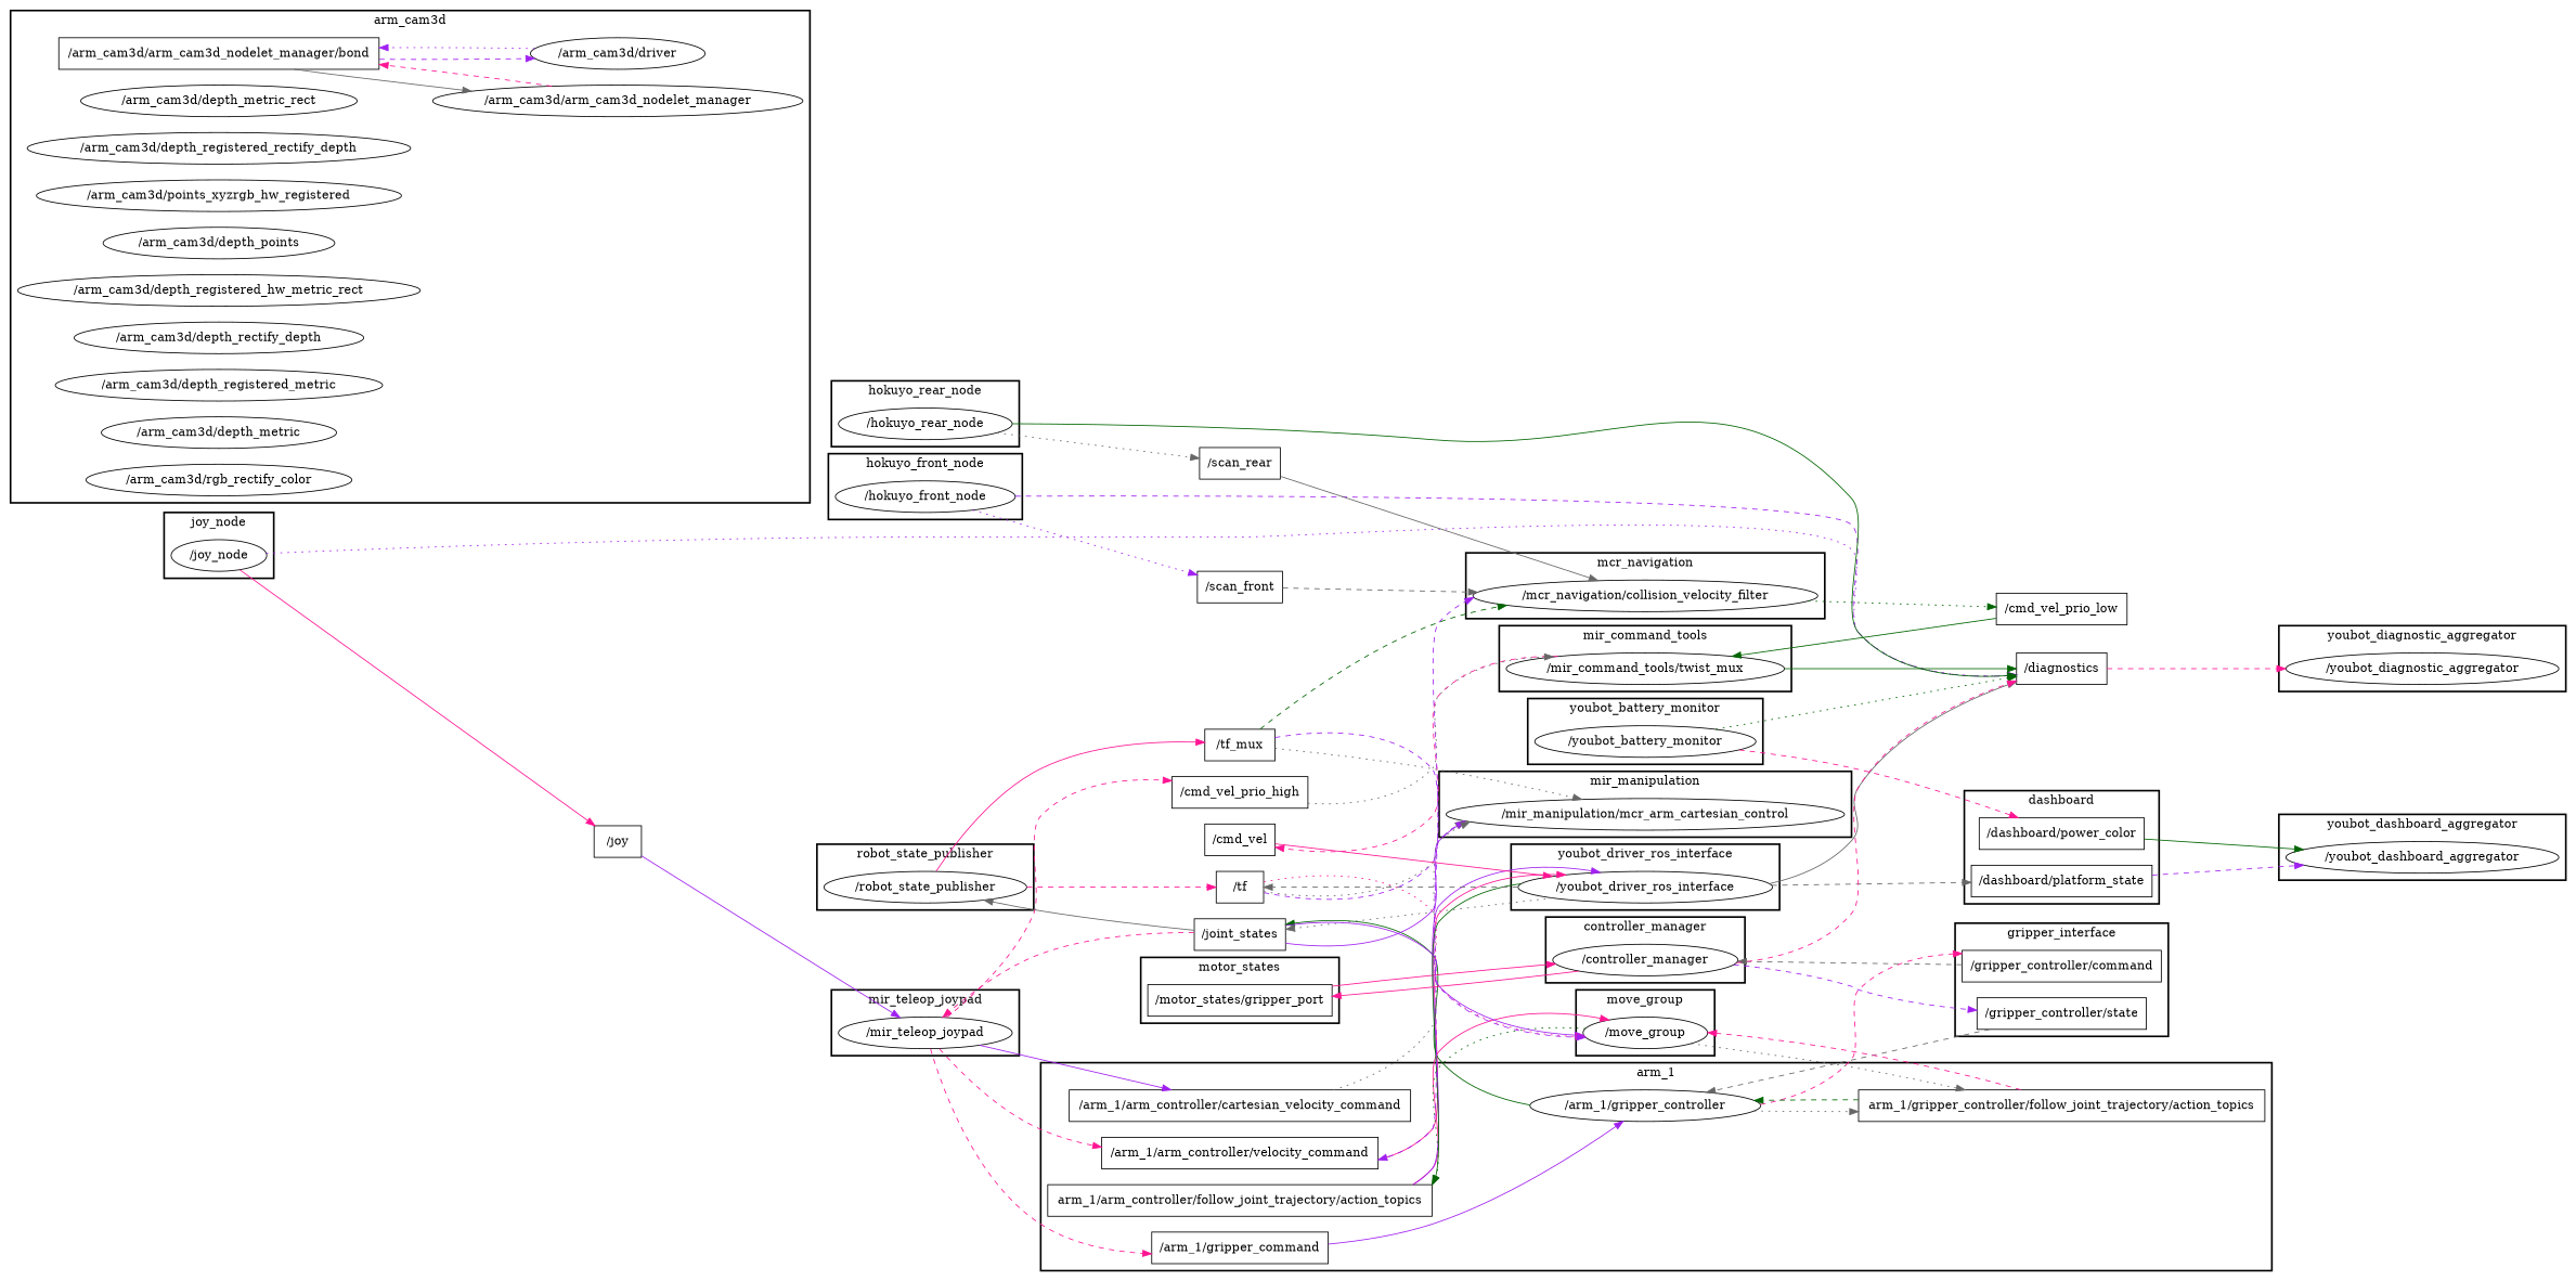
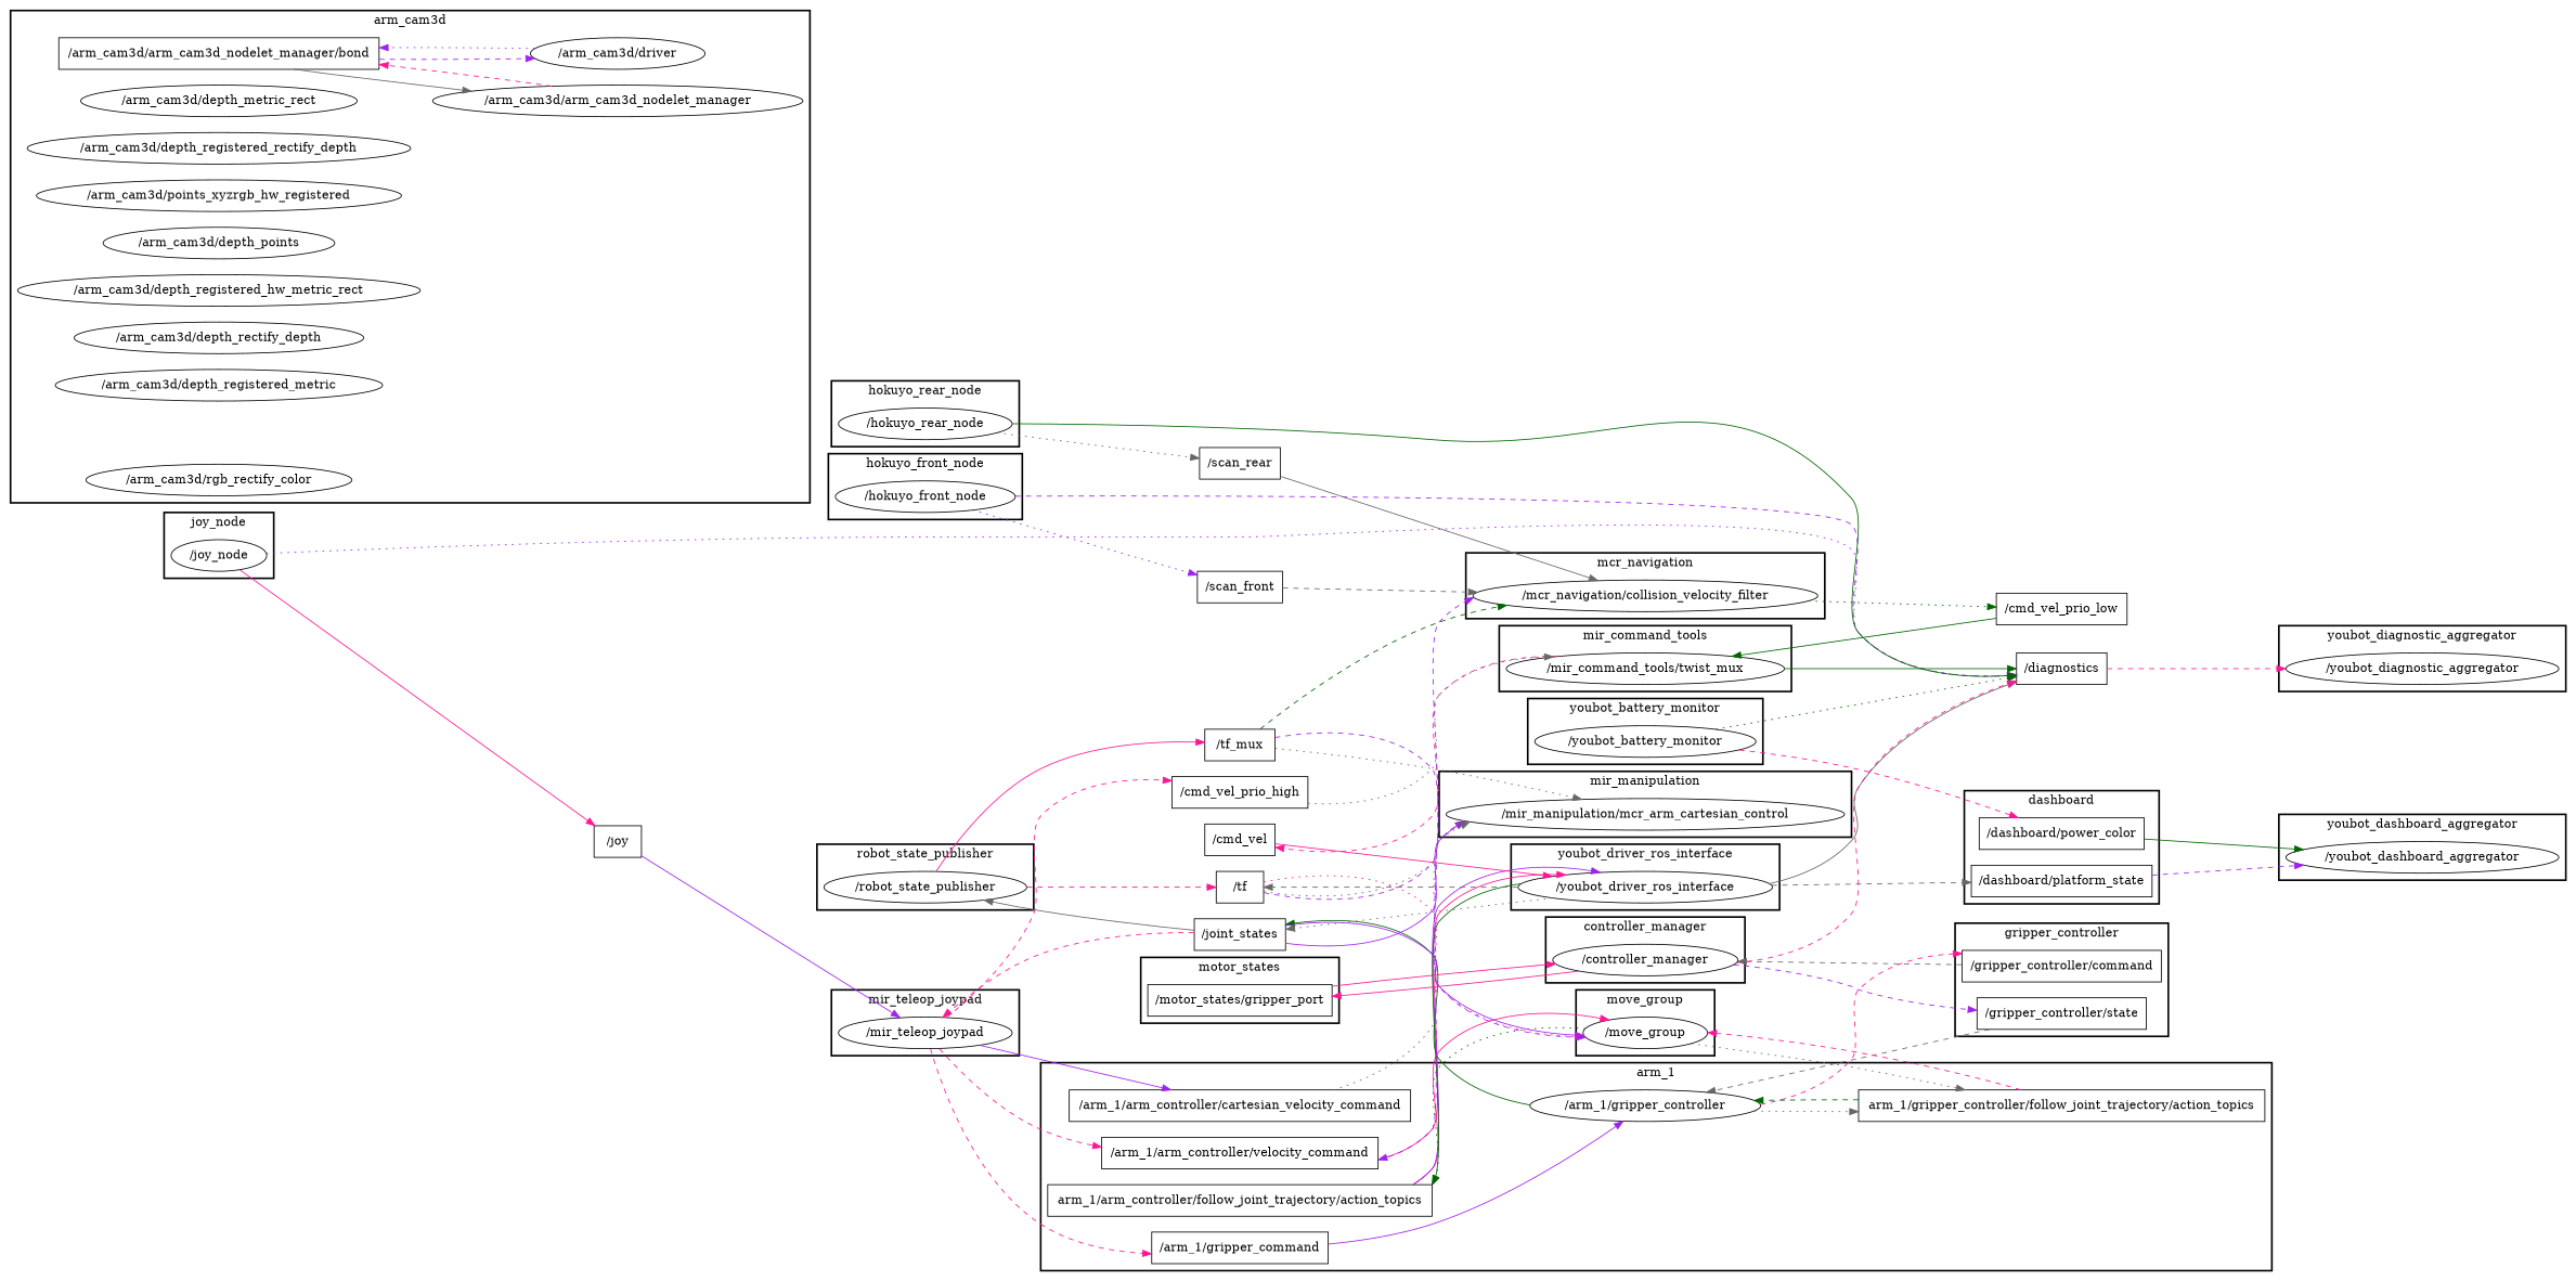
  digraph {
    compound=True
    rank=same
    rankdir=LR
    ranksep=0.2
    node [shape=ellipse]
    edge [color=deeppink penwidth=1 style=dashed]
    n1 [height=0.5 label="/gripper_controller/command" shape=box width=3.1528]
    n2 [height=0.5 label="/gripper_controller/state" shape=box width=2.6806]
    n3 [height=0.5 label="/dashboard/platform_state" shape=box width=2.8611]
    n4 [height=0.5 label="/dashboard/power_color" shape=box width=2.6111]
    n5 [height=0.5 label="/arm_1/arm_controller/velocity_command" shape=box width=4.375]
    n6 [height=0.5 label="/arm_1/gripper_command" shape=box width=2.7917]
    n7 [height=0.5 label="/arm_1/gripper_controller" width=3.6469]
    n8 [height=0.5 label="arm_1/gripper_controller/follow_joint_trajectory/action_topics" shape=box width=6.4306]
    n9 [height=0.5 label="/arm_1/arm_controller/cartesian_velocity_command" shape=box width=5.4028]
    n10 [height=0.5 label="arm_1/arm_controller/follow_joint_trajectory/action_topics" shape=box width=6.0833]
    n11 [height=0.5 label="/motor_states/gripper_port" shape=box width=2.9167]
    n12 [height=0.5 label="/arm_cam3d/arm_cam3d_nodelet_manager/bond" shape=box width=5.0694]
    n13 [height=0.5 label="/arm_cam3d/arm_cam3d_nodelet_manager" width=5.8675]
    n14 [height=0.5 label="/arm_cam3d/driver" width=2.7623]
    n15 [height=0.5 label="/arm_cam3d/depth_metric_rect" width=4.3691]
    n16 [height=0.5 label="/arm_cam3d/depth_registered_rectify_depth" width=6.0661]
    n17 [height=0.5 label="/arm_cam3d/points_xyzrgb_hw_registered" width=5.7773]
    n18 [height=0.5 label="/arm_cam3d/depth_points" width=3.665]
    n19 [height=0.5 label="/arm_cam3d/depth_registered_hw_metric_rect" width=6.373]
    n20 [height=0.5 label="/arm_cam3d/depth_rectify_depth" width=4.5857]
    n21 [height=0.5 label="/arm_cam3d/depth_registered_metric" width=5.1815]
-   n22 [height=0.5 label="/arm_cam3d/depth_metric" width=3.7191]
    n23 [height=0.5 label="/arm_cam3d/rgb_rectify_color" width=4.2066]
    n24 [height=0.5 label="/hokuyo_front_node" width=2.8525]
    n25 [height=0.5 label="/joy_node" width=1.5165]
    n26 [height=0.5 label="/move_group" width=1.9679]
    n27 [height=0.5 label="/youbot_diagnostic_aggregator" width=4.3149]
    n28 [height=0.5 label="/robot_state_publisher" width=3.2136]
    n29 [height=0.5 label="/mir_command_tools/twist_mux" width=4.4052]
    n30 [height=0.5 label="/youbot_driver_ros_interface" width=4.026]
    n31 [height=0.5 label="/mir_teleop_joypad" width=2.7442]
    n32 [height=0.5 label="/youbot_battery_monitor" width=3.5025]
    n33 [height=0.5 label="/controller_manager" width=2.9247]
    n34 [height=0.5 label="/mcr_navigation/collision_velocity_filter" width=5.4523]
    n35 [height=0.5 label="/youbot_dashboard_aggregator" width=4.3149]
    n36 [height=0.5 label="/hokuyo_rear_node" width=2.7442]
    n37 [height=0.5 label="/mir_manipulation/mcr_arm_cartesian_control" width=6.3008]
    n38 [height=0.5 label="/joint_states" shape=box width=1.4444]
    n39 [height=0.5 label="/scan_front" shape=box width=1.3472]
    n40 [height=0.5 label="/diagnostics" shape=box width=1.4306]
    n41 [height=0.5 label="/joy" shape=box width=0.75]
    n42 [height=0.5 label="/tf" shape=box width=0.75]
    n43 [height=0.5 label="/tf_mux" shape=box width=1.1111]
    n44 [height=0.5 label="/cmd_vel" shape=box width=1.1111]
    n45 [height=0.5 label="/cmd_vel_prio_high" shape=box width=2.1528]
    n46 [height=0.5 label="/cmd_vel_prio_low" shape=box width=2.0694]
    n47 [height=0.5 label="/scan_rear" shape=box width=1.2778]
    subgraph cluster_1 {
-     label=gripper_interface
+     label=gripper_controller
      style=bold
      n1
      n2
    }
    subgraph cluster_2 {
      label=dashboard
      style=bold
      n3
      n4
    }
    subgraph cluster_3 {
      label=arm_1
      style=bold
      n5
      n6
      n7
      n8
      n9
      n10
    }
    subgraph cluster_4 {
      label=motor_states
      style=bold
      n11
    }
    subgraph cluster_5 {
      label=arm_cam3d
      style=bold
      n12
      n13
      n14
      n15
      n16
      n17
      n18
      n19
      n20
      n21
-     n22
      n23
    }
    subgraph cluster_6 {
      label=hokuyo_front_node
      style=bold
      n24
    }
    subgraph cluster_7 {
      label=joy_node
      style=bold
      n25
    }
    subgraph cluster_8 {
      label=move_group
      style=bold
      n26
    }
    subgraph cluster_9 {
      label=youbot_diagnostic_aggregator
      style=bold
      n27
    }
    subgraph cluster_10 {
      label=robot_state_publisher
      style=bold
      n28
    }
    subgraph cluster_11 {
      label=mir_command_tools
      style=bold
      n29
    }
    subgraph cluster_12 {
      label=youbot_driver_ros_interface
      style=bold
      n30
    }
    subgraph cluster_13 {
      label=mir_teleop_joypad
      style=bold
      n31
    }
    subgraph cluster_14 {
      label=youbot_battery_monitor
      style=bold
      n32
    }
    subgraph cluster_15 {
      label=controller_manager
      style=bold
      n33
    }
    subgraph cluster_16 {
      label=mcr_navigation
      style=bold
      n34
    }
    subgraph cluster_17 {
      label=youbot_dashboard_aggregator
      style=bold
      n35
    }
    subgraph cluster_18 {
      label=hokuyo_rear_node
      style=bold
      n36
    }
    subgraph cluster_19 {
      label=mir_manipulation
      style=bold
      n37
    }
    n1 -> n33 [color=gray40]
    n2 -> n7 [color=gray40]
    n3 -> n35 [color=purple]
    n4 -> n35 [color=darkgreen style=bold]
    n5 -> n30 [style=bold]
    n6 -> n7 [color=purple style=bold]
    n7 -> n1
    n7 -> n8 [color=gray40 style=dotted]
    n7 -> n38 [color=darkgreen style=bold]
    n8 -> n7 [color=darkgreen]
    n8 -> n26
    n9 -> n37 [color=gray40 style=dotted]
    n10 -> n26 [style=bold]
    n10 -> n30 [color=purple style=bold]
    n11 -> n33 [style=bold]
    n12 -> n13 [color=gray40 style=bold]
    n12 -> n14 [color=purple]
    n13 -> n12
    n14 -> n12 [color=purple style=dotted]
    n24 -> n39 [color=purple style=dotted]
    n24 -> n40 [color=purple]
    n25 -> n40 [color=purple style=dotted]
    n25 -> n41 [style=bold]
    n26 -> n8 [color=gray40 style=dotted]
    n26 -> n10 [color=darkgreen style=dotted]
    n28 -> n42
    n28 -> n43 [style=bold]
    n29 -> n40 [color=darkgreen style=bold]
    n29 -> n44
    n30 -> n3 [color=gray40]
    n30 -> n10 [color=darkgreen style=bold]
    n30 -> n38 [color=gray40 style=dotted]
    n30 -> n40 [color=gray40 style=bold]
    n30 -> n42 [color=gray40]
    n31 -> n5
    n31 -> n6
    n31 -> n9 [color=purple style=bold]
    n31 -> n45
    n32 -> n4
    n32 -> n40 [color=darkgreen style=dotted]
    n33 -> n2 [color=purple]
    n33 -> n11 [style=bold]
    n33 -> n40
    n34 -> n46 [color=darkgreen style=dotted]
    n36 -> n40 [color=darkgreen style=bold]
    n36 -> n47 [color=gray40 style=dotted]
    n37 -> n5 [color=purple]
    n38 -> n26 [color=purple style=bold]
    n38 -> n28 [color=gray40 style=bold]
    n38 -> n31
    n38 -> n37 [color=purple style=bold]
    n39 -> n34 [color=gray40]
    n40 -> n27
    n41 -> n31 [color=purple style=bold]
    n42 -> n26 [style=dotted]
    n42 -> n34 [color=purple]
    n42 -> n37 [color=gray40 style=dotted]
    n43 -> n26 [color=purple]
    n43 -> n34 [color=darkgreen]
    n43 -> n37 [color=gray40 style=dotted]
    n44 -> n30 [style=bold]
    n45 -> n29 [color=gray40 style=dotted]
    n46 -> n29 [color=darkgreen style=bold]
    n47 -> n34 [color=gray40 style=bold]
  }
